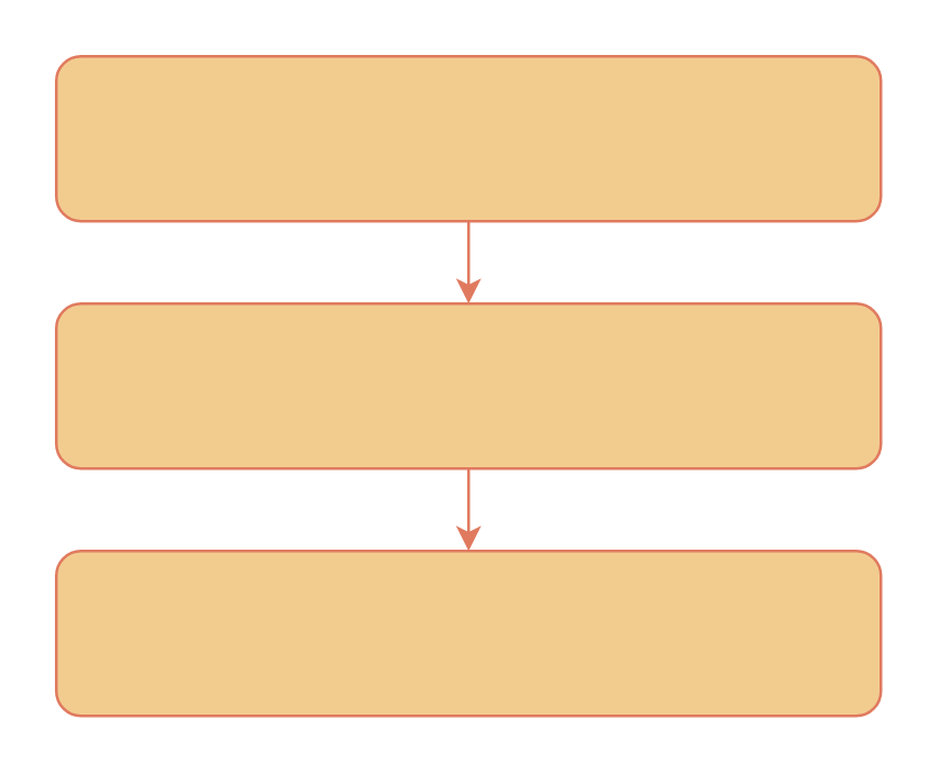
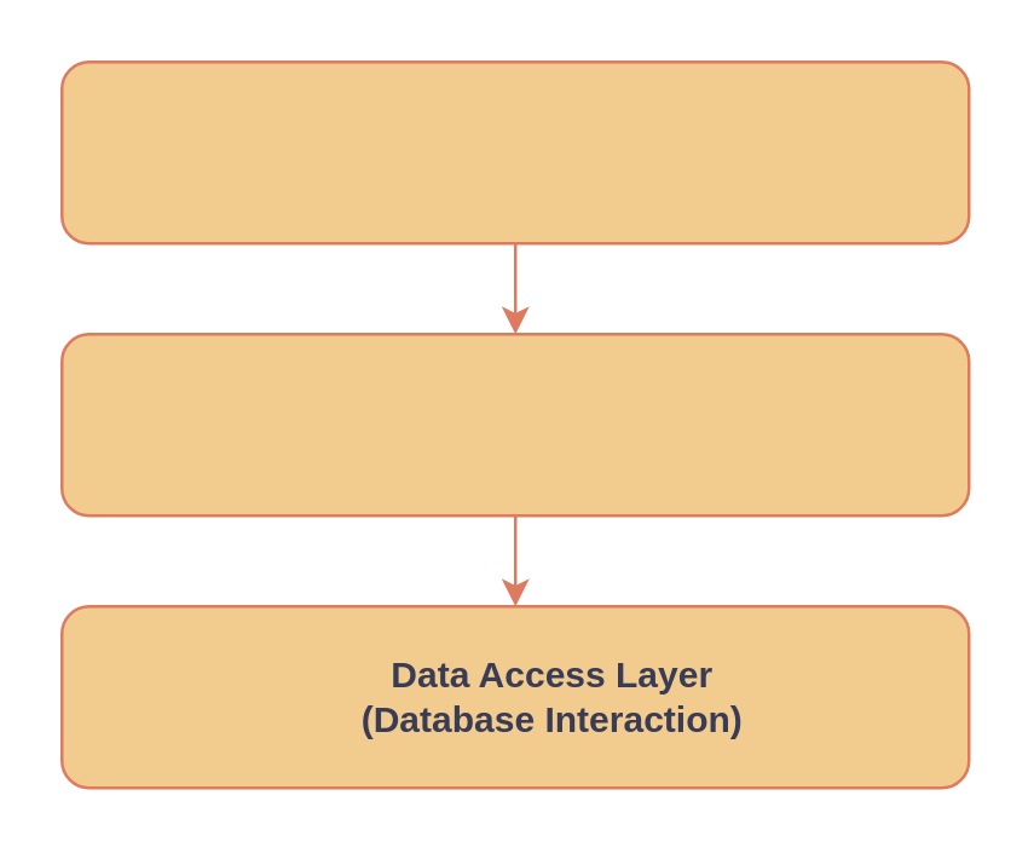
  <mxCell id="0" />
  <mxCell id="1" parent="0" />
  <mxCell id="2" value="" style="group;labelBackgroundColor=none;fontColor=#393C56;" vertex="1" connectable="0" parent="1"><mxGeometry x="20" y="110" width="300" height="60" as="geometry" /></mxCell>
  <mxCell id="3" value="" style="rounded=1;whiteSpace=wrap;html=1;labelBackgroundColor=none;fillColor=#F2CC8F;strokeColor=#E07A5F;fontColor=#393C56;" vertex="1" parent="2"><mxGeometry width="300" height="60" as="geometry" /></mxCell>
  <mxCell id="4" value="" style="group;labelBackgroundColor=none;fontColor=#393C56;" vertex="1" connectable="0" parent="1"><mxGeometry x="20" y="20" width="300" height="60" as="geometry" /></mxCell>
  <mxCell id="5" value="" style="rounded=1;whiteSpace=wrap;html=1;labelBackgroundColor=none;fillColor=#F2CC8F;strokeColor=#E07A5F;fontColor=#393C56;" vertex="1" parent="4"><mxGeometry width="300" height="60" as="geometry" /></mxCell>
  <mxCell id="6" value="" style="group;labelBackgroundColor=none;fontColor=#393C56;" vertex="1" connectable="0" parent="1"><mxGeometry x="20" y="200" width="300" height="60" as="geometry" /></mxCell>
  <mxCell id="7" value="" style="rounded=1;whiteSpace=wrap;html=1;labelBackgroundColor=none;fillColor=#F2CC8F;strokeColor=#E07A5F;fontColor=#393C56;" vertex="1" parent="6"><mxGeometry width="300" height="60" as="geometry" /></mxCell>
+ <mxCell id="8" value="Data Access Layer&lt;br&gt;(Database Interaction)" style="text;html=1;strokeColor=none;fillColor=none;align=center;verticalAlign=middle;whiteSpace=wrap;rounded=0;fontStyle=1;labelBackgroundColor=none;fontColor=#393C56;" vertex="1" parent="6"><mxGeometry x="95" y="15" width="135" height="30" as="geometry" /></mxCell>
  <mxCell id="9" style="edgeStyle=orthogonalEdgeStyle;rounded=0;orthogonalLoop=1;jettySize=auto;html=1;exitX=0.5;exitY=1;exitDx=0;exitDy=0;entryX=0.5;entryY=0;entryDx=0;entryDy=0;labelBackgroundColor=none;strokeColor=#E07A5F;fontColor=default;" edge="1" parent="1" source="5" target="3"><mxGeometry relative="1" as="geometry" /></mxCell>
  <mxCell id="10" style="edgeStyle=orthogonalEdgeStyle;rounded=0;orthogonalLoop=1;jettySize=auto;html=1;exitX=0.5;exitY=1;exitDx=0;exitDy=0;entryX=0.5;entryY=0;entryDx=0;entryDy=0;labelBackgroundColor=none;strokeColor=#E07A5F;fontColor=default;" edge="1" parent="1" source="3" target="7"><mxGeometry relative="1" as="geometry" /></mxCell>
